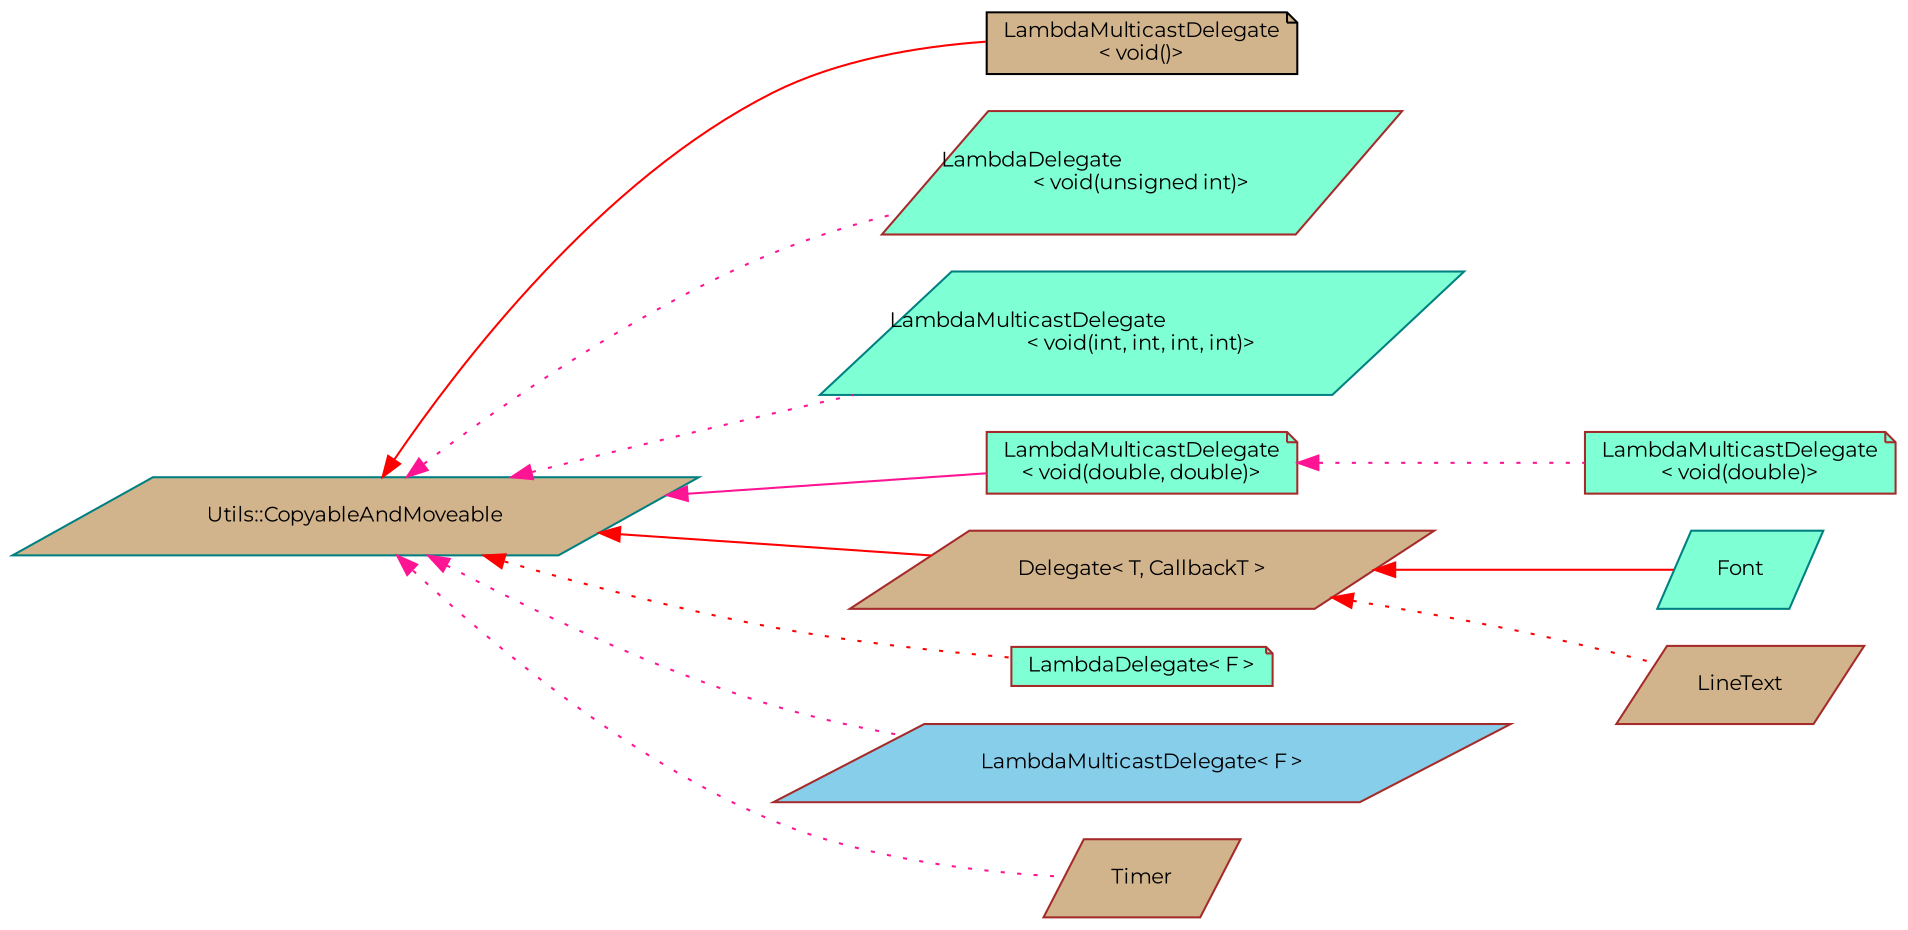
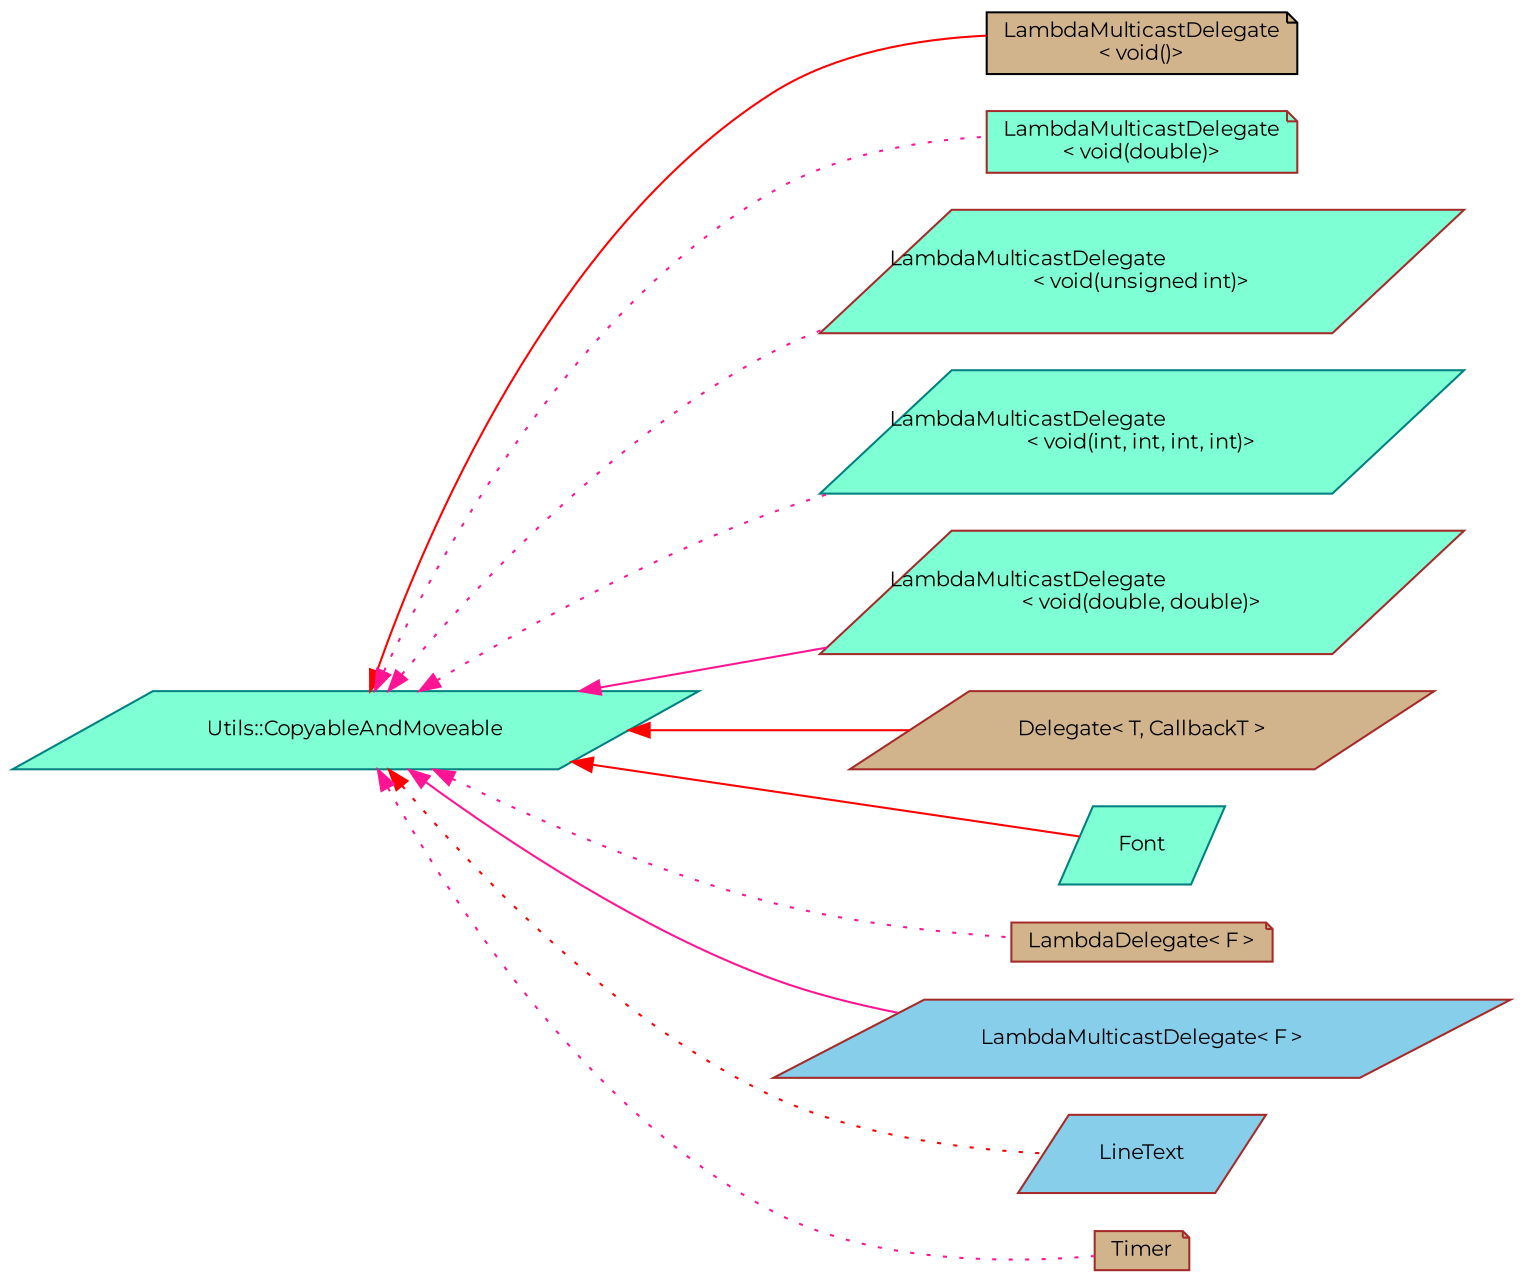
  digraph {
    fontname=Montserrat
    rankdir=LR
    node [color=brown fillcolor=aquamarine fontname=Montserrat fontsize=10 shape=parallelogram style=filled]
    edge [color=deeppink dir=back fontname=Montserrat fontsize=10 labelfontname=Helvetica labelfontsize=10 style=dotted]
-   n1 [color=teal fillcolor=tan height=0.2 label="Utils::CopyableAndMoveable" width=0.4]
+   n1 [color=teal height=0.2 label="Utils::CopyableAndMoveable" width=0.4]
    n2 [color=black fillcolor=tan height=0.2 label="LambdaMulticastDelegate\l\< void()\>" shape=note width=0.4]
    n3 [height=0.2 label="LambdaMulticastDelegate\l\< void(double)\>" shape=note width=0.4]
-   n4 [height=0.2 label="LambdaDelegate\l\< void(unsigned int)\>" width=0.4]
+   n4 [height=0.2 label="LambdaMulticastDelegate\l\< void(unsigned int)\>" width=0.4]
    n5 [color=teal height=0.2 label="LambdaMulticastDelegate\l\< void(int, int, int, int)\>" width=0.4]
-   n6 [height=0.2 label="LambdaMulticastDelegate\l\< void(double, double)\>" shape=note width=0.4]
+   n6 [height=0.2 label="LambdaMulticastDelegate\l\< void(double, double)\>" width=0.4]
    n7 [fillcolor=tan height=0.2 label="Delegate\< T, CallbackT \>" width=0.4]
    n8 [color=teal height=0.2 label=Font width=0.4]
-   n9 [height=0.2 label="LambdaDelegate\< F \>" shape=note width=0.4]
+   n9 [fillcolor=tan height=0.2 label="LambdaDelegate\< F \>" shape=note width=0.4]
    n10 [fillcolor=skyblue height=0.2 label="LambdaMulticastDelegate\< F \>" width=0.4]
-   n11 [fillcolor=tan height=0.2 label=LineText width=0.4]
-   n12 [fillcolor=tan height=0.2 label=Timer width=0.4]
+   n11 [fillcolor=skyblue height=0.2 label=LineText width=0.4]
+   n12 [fillcolor=tan height=0.2 label=Timer shape=note width=0.4]
    n1 -> n2 [color=red style=solid]
-   n6 -> n3
+   n1 -> n3
    n1 -> n4
    n1 -> n5
    n1 -> n6 [style=solid]
    n1 -> n7 [color=red style=solid]
-   n7 -> n8 [color=red style=solid]
-   n1 -> n9 [color=red]
-   n1 -> n10
-   n7 -> n11 [color=red]
+   n1 -> n8 [color=red style=solid]
+   n1 -> n9
+   n1 -> n10 [style=solid]
+   n1 -> n11 [color=red]
    n1 -> n12
  }
